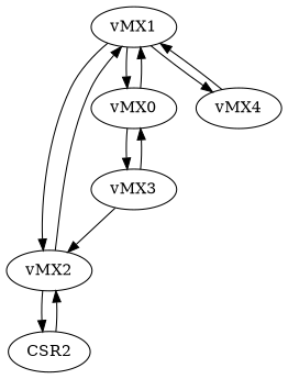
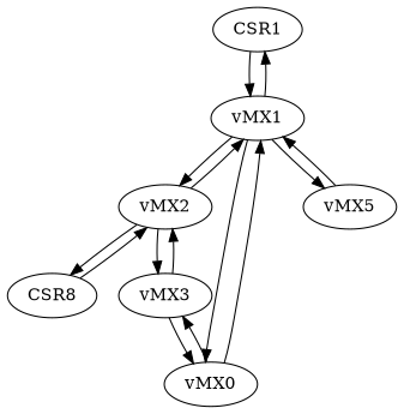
  digraph {
+   CSR1
    vMX1
    vMX2
    n4 [label=vMX0]
-   vMX5 [label=vMX4]
-   CSR2
+   vMX5
+   CSR2 [label=CSR8]
    vMX3
+   CSR1 -> vMX1
+   vMX1 -> CSR1
    vMX1 -> vMX2
    vMX1 -> n4
    vMX1 -> vMX5
    vMX2 -> vMX1
    vMX2 -> CSR2
+   vMX2 -> vMX3
    n4 -> vMX1
    n4 -> vMX3
    vMX5 -> vMX1
    CSR2 -> vMX2
    vMX3 -> vMX2
    vMX3 -> n4
  }
